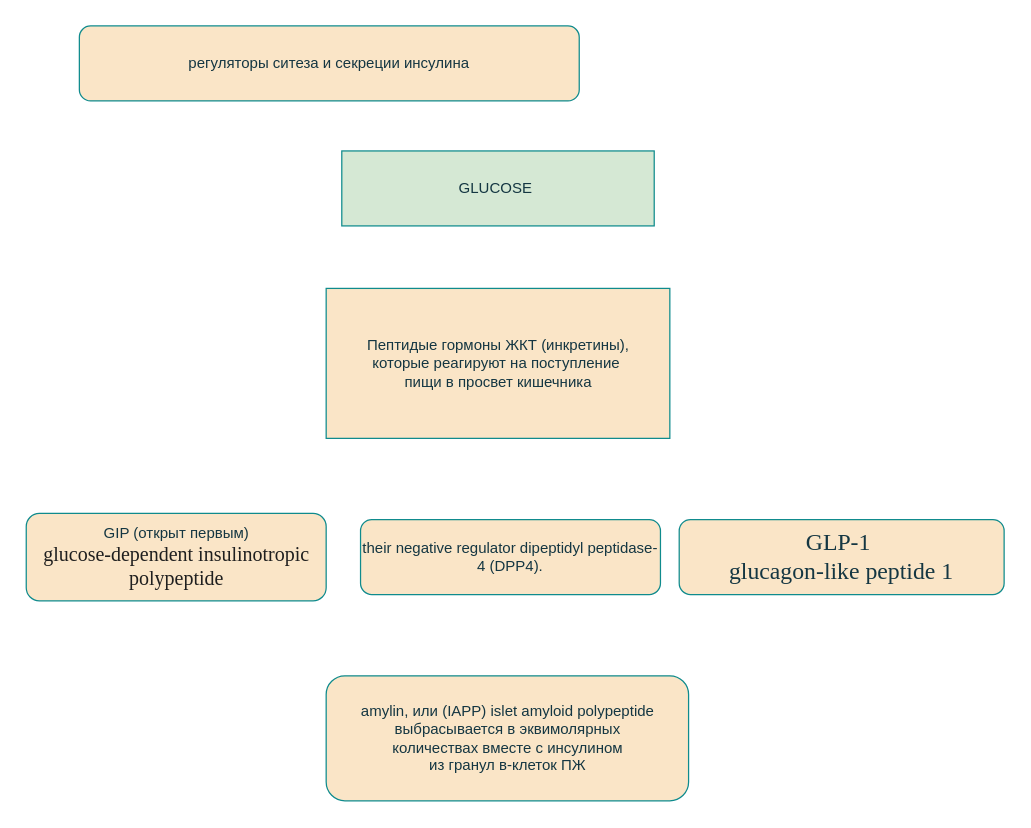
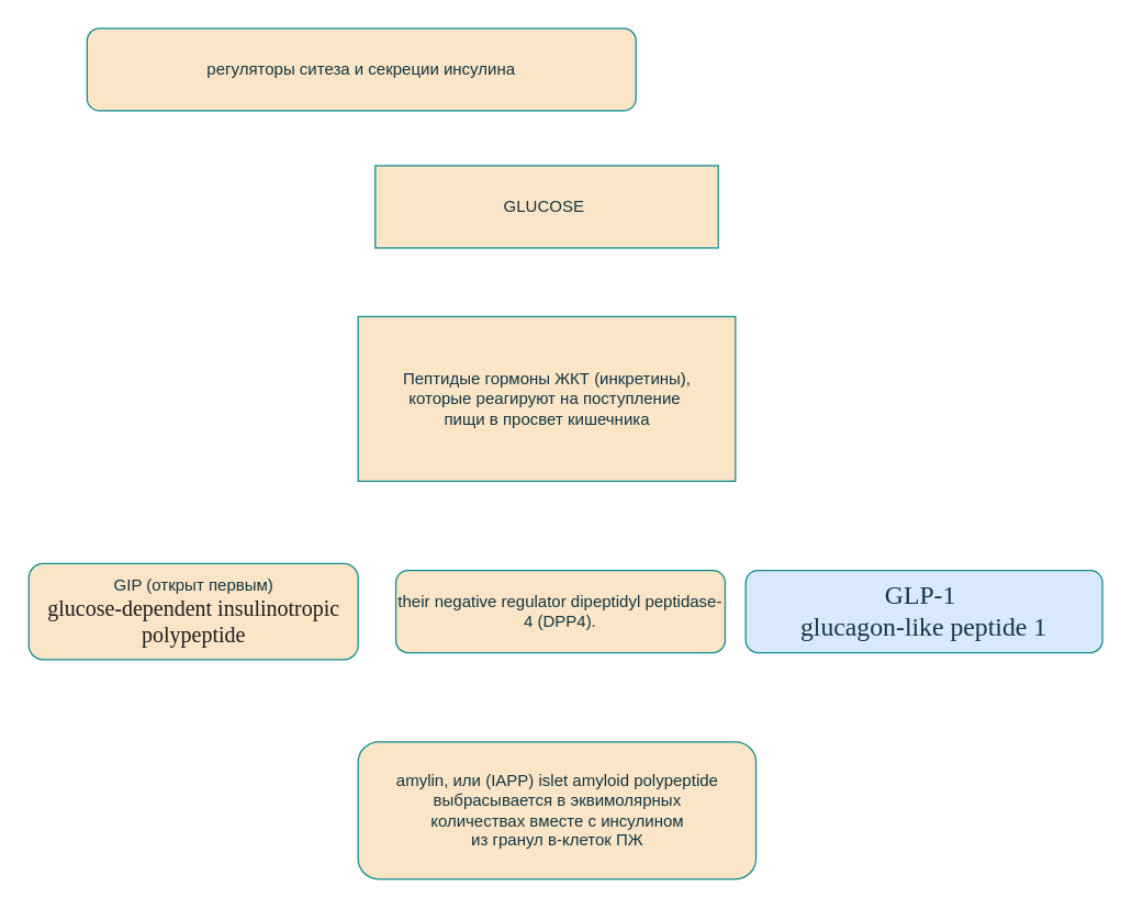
  <mxCell id="0" />
  <mxCell id="1" parent="0" />
  <mxCell id="2" value="amylin, или&amp;nbsp;&lt;span style=&quot;background-color: initial;&quot;&gt;(IAPP)&amp;nbsp;&lt;/span&gt;&lt;span style=&quot;background-color: initial;&quot;&gt;islet amyloid polypeptide&lt;/span&gt;&lt;div&gt;выбрасывается в эквимолярных&lt;/div&gt;&lt;div&gt;количествах вместе с инсулином&lt;/div&gt;&lt;div&gt;из гранул в-клеток ПЖ&lt;/div&gt;" style="rounded=1;whiteSpace=wrap;html=1;labelBackgroundColor=none;fillColor=#FAE5C7;strokeColor=#0F8B8D;fontColor=#143642;" vertex="1" parent="1"><mxGeometry x="260.5" y="540" width="290" height="100" as="geometry" /></mxCell>
  <mxCell id="3" value="регуляторы ситеза и секреции инсулина" style="rounded=1;whiteSpace=wrap;html=1;labelBackgroundColor=none;fillColor=#FAE5C7;strokeColor=#0F8B8D;fontColor=#143642;" vertex="1" parent="1"><mxGeometry x="63" y="20" width="400" height="60" as="geometry" /></mxCell>
- <mxCell id="4" value="GLUCOSE&amp;nbsp;" style="whiteSpace=wrap;html=1;labelBackgroundColor=none;fillColor=#d5e8d4;strokeColor=#0F8B8D;fontColor=#143642;" vertex="1" parent="1"><mxGeometry x="273" y="120" width="250" height="60" as="geometry" /></mxCell>
+ <mxCell id="4" value="GLUCOSE&amp;nbsp;" style="whiteSpace=wrap;html=1;labelBackgroundColor=none;fillColor=#FAE5C7;strokeColor=#0F8B8D;fontColor=#143642;" vertex="1" parent="1"><mxGeometry x="273" y="120" width="250" height="60" as="geometry" /></mxCell>
  <mxCell id="5" value="Пептидые гормоны ЖКТ (инкретины),&lt;div&gt;которые реагируют на поступление&amp;nbsp;&lt;/div&gt;&lt;div&gt;пищи в просвет кишечника&lt;/div&gt;" style="whiteSpace=wrap;html=1;labelBackgroundColor=none;fillColor=#FAE5C7;strokeColor=#0F8B8D;fontColor=#143642;" vertex="1" parent="1"><mxGeometry x="260.5" y="230" width="275" height="120" as="geometry" /></mxCell>
  <mxCell id="6" value="GIP (открыт первым)&lt;div&gt;&lt;span style=&quot;color: rgb(31, 31, 31); font-family: ElsevierGulliver, Georgia, &amp;quot;Times New Roman&amp;quot;, Times, STIXGeneral, &amp;quot;Cambria Math&amp;quot;, &amp;quot;Lucida Sans Unicode&amp;quot;, &amp;quot;Microsoft Sans Serif&amp;quot;, &amp;quot;Segoe UI Symbol&amp;quot;, &amp;quot;Arial Unicode MS&amp;quot;, serif, sans-serif; font-size: 16px; text-align: start;&quot;&gt;glucose-dependent insulinotropic polypeptide&lt;/span&gt;&lt;br&gt;&lt;/div&gt;" style="rounded=1;whiteSpace=wrap;html=1;labelBackgroundColor=none;fillColor=#FAE5C7;strokeColor=#0F8B8D;fontColor=#143642;" vertex="1" parent="1"><mxGeometry x="20.5" y="410" width="240" height="70" as="geometry" /></mxCell>
  <mxCell id="7" value="their negative regulator dipeptidyl peptidase-4 (DPP4)." style="rounded=1;whiteSpace=wrap;html=1;labelBackgroundColor=none;fillColor=#FAE5C7;strokeColor=#0F8B8D;fontColor=#143642;" vertex="1" parent="1"><mxGeometry x="288" y="415" width="240" height="60" as="geometry" /></mxCell>
- <mxCell id="8" value="&lt;font style=&quot;font-size: 19px;&quot; face=&quot;Verdana&quot;&gt;GLP-1&amp;nbsp;&lt;/font&gt;&lt;div style=&quot;font-size: 19px;&quot;&gt;&lt;font style=&quot;font-size: 19px;&quot; face=&quot;wpb-jBK0-t2eKOkV683j&quot;&gt;glucagon-like peptide 1&lt;/font&gt;&lt;/div&gt;" style="rounded=1;whiteSpace=wrap;html=1;labelBackgroundColor=none;fillColor=#FAE5C7;strokeColor=#0F8B8D;fontColor=#143642;" vertex="1" parent="1"><mxGeometry x="543" y="415" width="260" height="60" as="geometry" /></mxCell>
+ <mxCell id="8" value="&lt;font style=&quot;font-size: 19px;&quot; face=&quot;Verdana&quot;&gt;GLP-1&amp;nbsp;&lt;/font&gt;&lt;div style=&quot;font-size: 19px;&quot;&gt;&lt;font style=&quot;font-size: 19px;&quot; face=&quot;wpb-jBK0-t2eKOkV683j&quot;&gt;glucagon-like peptide 1&lt;/font&gt;&lt;/div&gt;" style="rounded=1;whiteSpace=wrap;html=1;labelBackgroundColor=none;fillColor=#dae8fc;strokeColor=#0F8B8D;fontColor=#143642;" vertex="1" parent="1"><mxGeometry x="543" y="415" width="260" height="60" as="geometry" /></mxCell>
